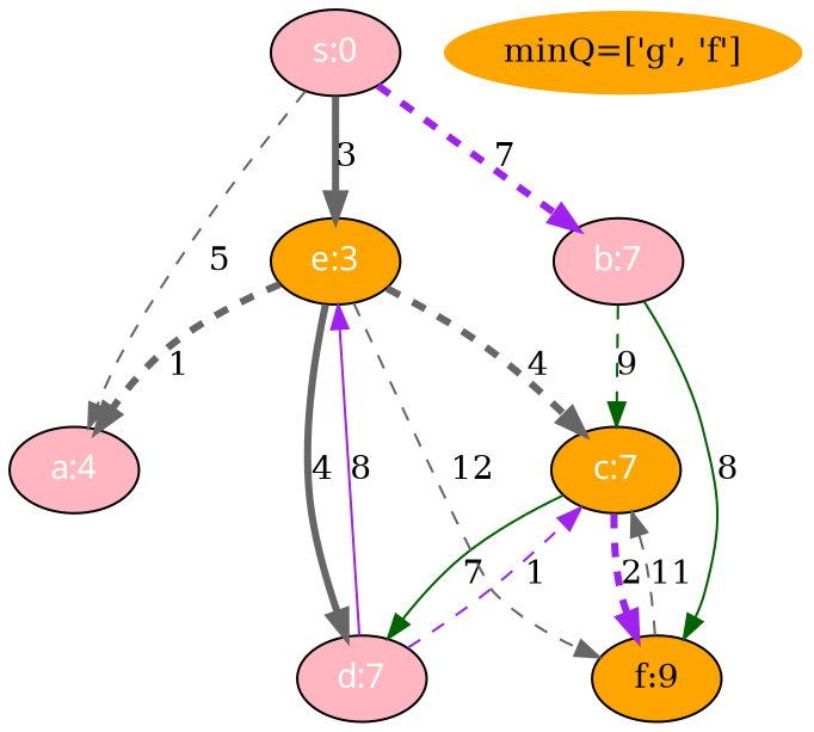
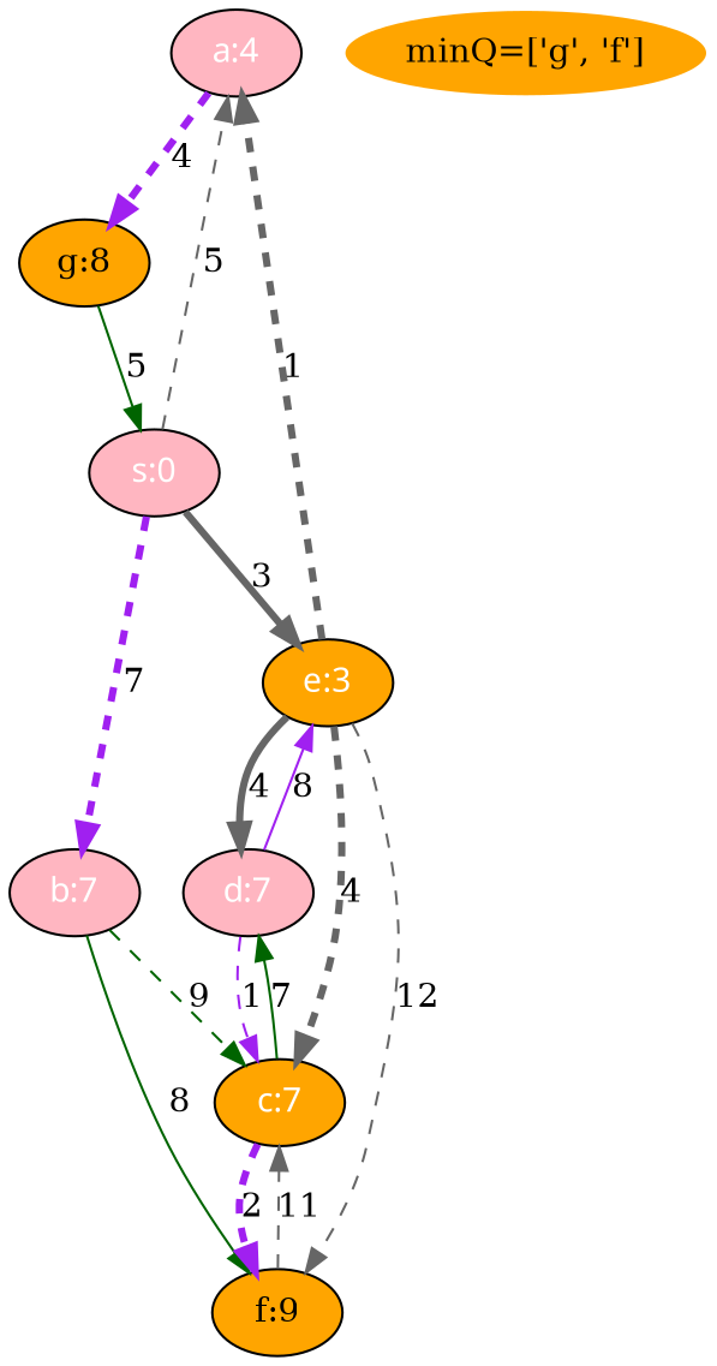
  digraph {
    node [fillcolor=orange fontcolor=white fontname="time-bold" style=filled]
    edge [penwidth=1 color=gray40 style=dashed]
    n1 [fillcolor=lightpink label="a:4"]
+   n2 [label="g:8" fontcolor="" fontname=""]
    n3 [fillcolor=lightpink label="b:7"]
    n4 [label="c:7"]
    n5 [label="f:9" fontcolor="" fontname=""]
    n6 [fillcolor=lightpink label="d:7"]
    n7 [label="e:3"]
    n8 [fillcolor=lightpink label="s:0"]
    n9 [color=white label="minQ=['g', 'f']" fontcolor="" fontname=""]
+   n1 -> n2 [label=4 penwidth=3 color=purple]
+   n2 -> n8 [label=5 color=darkgreen style=bold]
    n3 -> n4 [label=9 color=darkgreen]
    n3 -> n5 [label=8 color=darkgreen style=bold]
    n4 -> n5 [label=2 penwidth=3 color=purple]
    n4 -> n6 [label=7 color=darkgreen style=bold]
    n5 -> n4 [label=11]
    n6 -> n4 [label=1 color=purple]
    n6 -> n7 [label=8 color=purple style=bold]
    n7 -> n1 [label=1 penwidth=3]
    n7 -> n4 [label=4 penwidth=3]
    n7 -> n5 [label=12]
    n7 -> n6 [label=4 penwidth=3 style=bold]
    n8 -> n1 [label=5]
    n8 -> n3 [label=7 penwidth=3 color=purple]
    n8 -> n7 [label=3 penwidth=3 style=bold]
  }
